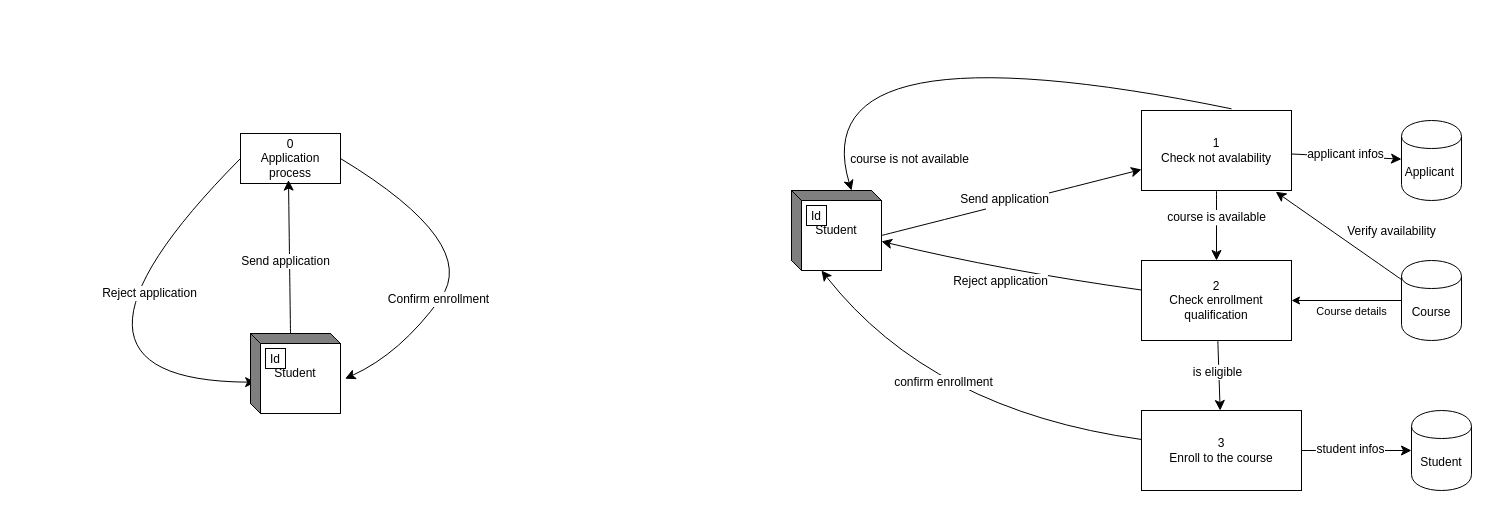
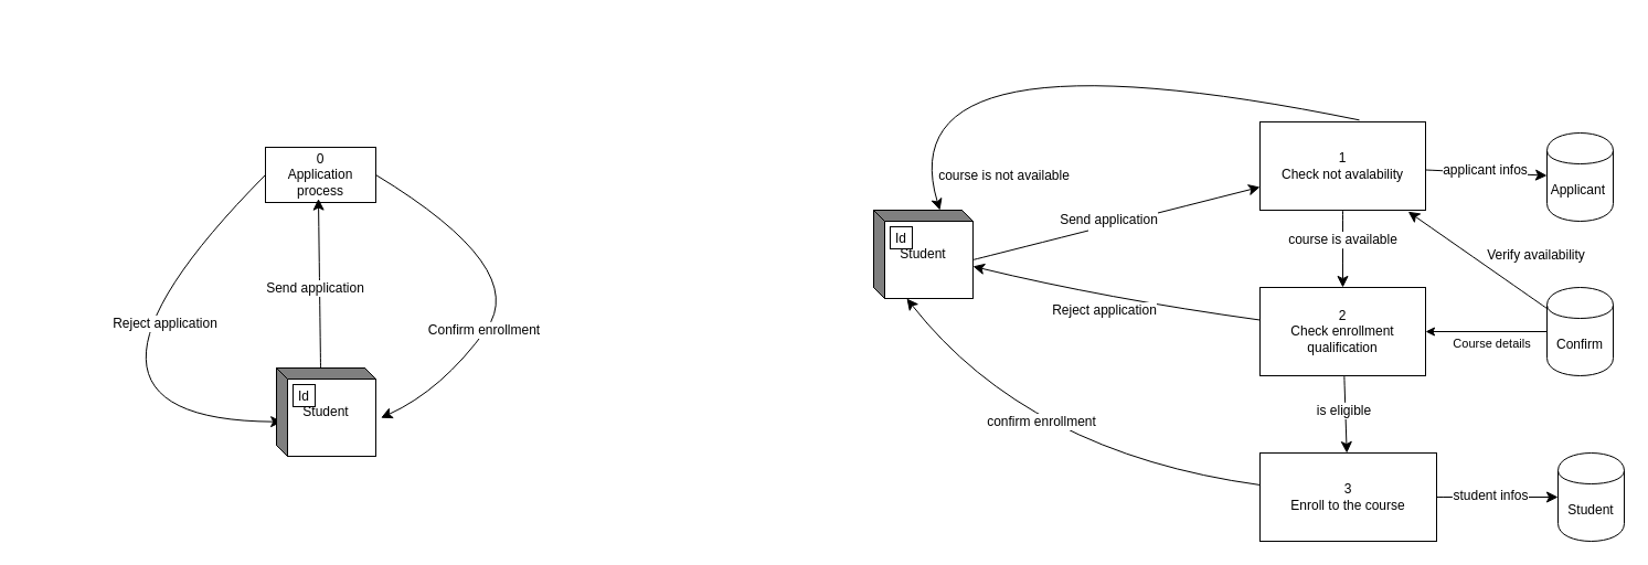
  <mxCell id="0" />
  <mxCell id="1" parent="0" />
  <mxCell id="2" value="0&lt;div&gt;Application process&lt;/div&gt;" style="html=1;dashed=0;whiteSpace=wrap;" parent="1" vertex="1"><mxGeometry x="240" y="133" width="100" height="50" as="geometry" /></mxCell>
  <mxCell id="3" value="" style="endArrow=classic;html=1;rounded=0;fontSize=12;startSize=8;endSize=8;curved=1;entryX=0.48;entryY=0.932;entryDx=0;entryDy=0;entryPerimeter=0;exitX=0;exitY=0;exitDx=40;exitDy=0;exitPerimeter=0;" parent="1" source="9" target="2" edge="1"><mxGeometry width="50" height="50" relative="1" as="geometry"><mxPoint x="268.36" y="318.93" as="sourcePoint" /><mxPoint x="130" y="123" as="targetPoint" /></mxGeometry></mxCell>
  <mxCell id="4" value="Send application" style="edgeLabel;html=1;align=center;verticalAlign=middle;resizable=0;points=[];fontSize=12;" parent="3" connectable="0" vertex="1"><mxGeometry x="-0.048" y="5" relative="1" as="geometry"><mxPoint as="offset" /></mxGeometry></mxCell>
  <mxCell id="5" style="edgeStyle=none;curved=1;rounded=0;orthogonalLoop=1;jettySize=auto;html=1;entryX=1.051;entryY=0.565;entryDx=0;entryDy=0;entryPerimeter=0;fontSize=12;startSize=8;endSize=8;exitX=1;exitY=0.5;exitDx=0;exitDy=0;" parent="1" source="2" target="9" edge="1"><mxGeometry relative="1" as="geometry"><mxPoint x="297.1" y="103.4" as="sourcePoint" /><mxPoint x="330" y="323" as="targetPoint" /><Array as="points"><mxPoint x="480" y="243" /><mxPoint x="400" y="353" /></Array></mxGeometry></mxCell>
  <mxCell id="6" value="Confirm enrollment" style="edgeLabel;html=1;align=center;verticalAlign=middle;resizable=0;points=[];fontSize=12;" parent="5" connectable="0" vertex="1"><mxGeometry x="0.299" y="-2" relative="1" as="geometry"><mxPoint as="offset" /></mxGeometry></mxCell>
  <mxCell id="7" style="edgeStyle=none;curved=1;rounded=0;orthogonalLoop=1;jettySize=auto;html=1;entryX=0.057;entryY=0.609;entryDx=0;entryDy=0;entryPerimeter=0;fontSize=12;startSize=8;endSize=8;exitX=0;exitY=0.5;exitDx=0;exitDy=0;" parent="1" source="2" target="9" edge="1"><mxGeometry relative="1" as="geometry"><mxPoint x="247.64" y="429.9" as="targetPoint" /><Array as="points"><mxPoint x="20" y="380" /></Array></mxGeometry></mxCell>
  <mxCell id="8" value="Reject application" style="edgeLabel;html=1;align=center;verticalAlign=middle;resizable=0;points=[];fontSize=12;" parent="7" connectable="0" vertex="1"><mxGeometry x="-0.311" relative="1" as="geometry"><mxPoint x="42" as="offset" /></mxGeometry></mxCell>
  <mxCell id="9" value="Student" style="html=1;dashed=0;whiteSpace=wrap;shape=mxgraph.dfd.externalEntity" parent="1" vertex="1"><mxGeometry x="250" y="333" width="90" height="80" as="geometry" /></mxCell>
  <mxCell id="10" value="Id" style="autosize=1;part=1;resizable=0;strokeColor=inherit;fillColor=inherit;gradientColor=inherit;" parent="9" vertex="1"><mxGeometry width="20" height="20" relative="1" as="geometry"><mxPoint x="15" y="15" as="offset" /></mxGeometry></mxCell>
  <mxCell id="11" value="Student" style="html=1;dashed=0;whiteSpace=wrap;shape=mxgraph.dfd.externalEntity" parent="1" vertex="1"><mxGeometry x="791" y="190" width="90" height="80" as="geometry" /></mxCell>
  <mxCell id="12" value="Id" style="autosize=1;part=1;resizable=0;strokeColor=inherit;fillColor=inherit;gradientColor=inherit;" parent="11" vertex="1"><mxGeometry width="20" height="20" relative="1" as="geometry"><mxPoint x="15" y="15" as="offset" /></mxGeometry></mxCell>
  <mxCell id="13" style="edgeStyle=none;curved=1;rounded=0;orthogonalLoop=1;jettySize=auto;html=1;fontSize=12;startSize=8;endSize=8;" parent="1" source="17" target="23" edge="1"><mxGeometry relative="1" as="geometry" /></mxCell>
  <mxCell id="14" value="course is available" style="edgeLabel;html=1;align=center;verticalAlign=middle;resizable=0;points=[];fontSize=12;" parent="13" connectable="0" vertex="1"><mxGeometry x="-0.268" y="-1" relative="1" as="geometry"><mxPoint as="offset" /></mxGeometry></mxCell>
  <mxCell id="15" style="edgeStyle=none;curved=1;rounded=0;orthogonalLoop=1;jettySize=auto;html=1;fontSize=12;startSize=8;endSize=8;" parent="1" source="17" target="33" edge="1"><mxGeometry relative="1" as="geometry"><mxPoint x="1371" y="150" as="targetPoint" /></mxGeometry></mxCell>
  <mxCell id="16" value="applicant infos" style="edgeLabel;html=1;align=center;verticalAlign=middle;resizable=0;points=[];fontSize=12;" parent="15" connectable="0" vertex="1"><mxGeometry x="-0.044" y="2" relative="1" as="geometry"><mxPoint as="offset" /></mxGeometry></mxCell>
  <mxCell id="17" value="1&lt;div&gt;Check not avalability&lt;/div&gt;" style="html=1;dashed=0;whiteSpace=wrap;" parent="1" vertex="1"><mxGeometry x="1141" y="110" width="150" height="80" as="geometry" /></mxCell>
  <mxCell id="18" value="" style="endArrow=classic;html=1;rounded=0;fontSize=12;startSize=8;endSize=8;curved=1;exitX=0;exitY=0;exitDx=90;exitDy=45;exitPerimeter=0;" parent="1" source="11" target="17" edge="1"><mxGeometry width="50" height="50" relative="1" as="geometry"><mxPoint x="1020" y="313" as="sourcePoint" /><mxPoint x="1008" y="160" as="targetPoint" /></mxGeometry></mxCell>
  <mxCell id="19" value="Text" style="edgeLabel;html=1;align=center;verticalAlign=middle;resizable=0;points=[];fontSize=12;" parent="18" connectable="0" vertex="1"><mxGeometry x="-0.112" y="3" relative="1" as="geometry"><mxPoint as="offset" /></mxGeometry></mxCell>
  <mxCell id="20" value="Send application" style="edgeLabel;html=1;align=center;verticalAlign=middle;resizable=0;points=[];fontSize=12;" parent="18" connectable="0" vertex="1"><mxGeometry x="-0.048" y="5" relative="1" as="geometry"><mxPoint as="offset" /></mxGeometry></mxCell>
  <mxCell id="21" style="edgeStyle=none;curved=1;rounded=0;orthogonalLoop=1;jettySize=auto;html=1;fontSize=12;startSize=8;endSize=8;" parent="1" source="23" target="30" edge="1"><mxGeometry relative="1" as="geometry" /></mxCell>
  <mxCell id="22" value="is eligible" style="edgeLabel;html=1;align=center;verticalAlign=middle;resizable=0;points=[];fontSize=12;" parent="21" connectable="0" vertex="1"><mxGeometry x="-0.111" y="-2" relative="1" as="geometry"><mxPoint as="offset" /></mxGeometry></mxCell>
  <mxCell id="23" value="2&lt;div&gt;Check enrollment qualification&lt;/div&gt;" style="html=1;dashed=0;whiteSpace=wrap;" parent="1" vertex="1"><mxGeometry x="1141" y="260" width="150" height="80" as="geometry" /></mxCell>
  <mxCell id="24" style="edgeStyle=none;curved=1;rounded=0;orthogonalLoop=1;jettySize=auto;html=1;entryX=0;entryY=0;entryDx=60;entryDy=0;entryPerimeter=0;fontSize=12;startSize=8;endSize=8;exitX=0.6;exitY=-0.021;exitDx=0;exitDy=0;exitPerimeter=0;" parent="1" source="17" target="11" edge="1"><mxGeometry relative="1" as="geometry"><Array as="points"><mxPoint x="800" y="20" /></Array></mxGeometry></mxCell>
  <mxCell id="25" value="course is not available" style="edgeLabel;html=1;align=center;verticalAlign=middle;resizable=0;points=[];fontSize=12;" parent="24" connectable="0" vertex="1"><mxGeometry x="-0.182" y="31" relative="1" as="geometry"><mxPoint x="-68" y="71" as="offset" /></mxGeometry></mxCell>
  <mxCell id="26" style="edgeStyle=none;curved=1;rounded=0;orthogonalLoop=1;jettySize=auto;html=1;fontSize=12;startSize=8;endSize=8;" parent="1" source="23" target="11" edge="1"><mxGeometry relative="1" as="geometry"><Array as="points"><mxPoint x="1001" y="270" /></Array></mxGeometry></mxCell>
  <mxCell id="27" value="Reject application" style="edgeLabel;html=1;align=center;verticalAlign=middle;resizable=0;points=[];fontSize=12;" parent="26" connectable="0" vertex="1"><mxGeometry x="0.107" y="-15" relative="1" as="geometry"><mxPoint y="26" as="offset" /></mxGeometry></mxCell>
  <mxCell id="28" value="" style="edgeStyle=none;curved=1;rounded=0;orthogonalLoop=1;jettySize=auto;html=1;fontSize=12;startSize=8;endSize=8;" parent="1" source="30" target="34" edge="1"><mxGeometry relative="1" as="geometry" /></mxCell>
  <mxCell id="29" value="student infos" style="edgeLabel;html=1;align=center;verticalAlign=middle;resizable=0;points=[];fontSize=12;" parent="28" connectable="0" vertex="1"><mxGeometry x="-0.131" y="2" relative="1" as="geometry"><mxPoint as="offset" /></mxGeometry></mxCell>
  <mxCell id="30" value="3&lt;div&gt;Enroll to the course&lt;/div&gt;" style="html=1;dashed=0;whiteSpace=wrap;" parent="1" vertex="1"><mxGeometry x="1141" y="410" width="160" height="80" as="geometry" /></mxCell>
  <mxCell id="31" style="edgeStyle=none;curved=1;rounded=0;orthogonalLoop=1;jettySize=auto;html=1;entryX=0;entryY=0;entryDx=30;entryDy=80;entryPerimeter=0;fontSize=12;startSize=8;endSize=8;" parent="1" source="30" target="11" edge="1"><mxGeometry relative="1" as="geometry"><Array as="points"><mxPoint x="931" y="410" /></Array></mxGeometry></mxCell>
  <mxCell id="32" value="confirm enrollment" style="edgeLabel;html=1;align=center;verticalAlign=middle;resizable=0;points=[];fontSize=12;" parent="31" connectable="0" vertex="1"><mxGeometry x="0.165" y="-27" relative="1" as="geometry"><mxPoint as="offset" /></mxGeometry></mxCell>
  <mxCell id="33" value="Applicant&amp;nbsp;" style="shape=cylinder;whiteSpace=wrap;html=1;boundedLbl=1;backgroundOutline=1;" parent="1" vertex="1"><mxGeometry x="1401" y="120" width="60" height="80" as="geometry" /></mxCell>
  <mxCell id="34" value="Student" style="shape=cylinder;whiteSpace=wrap;html=1;boundedLbl=1;backgroundOutline=1;" parent="1" vertex="1"><mxGeometry x="1411" y="410" width="60" height="80" as="geometry" /></mxCell>
- <mxCell id="35" value="Course" style="shape=cylinder;whiteSpace=wrap;html=1;boundedLbl=1;backgroundOutline=1;" parent="1" vertex="1"><mxGeometry x="1401" y="260" width="60" height="80" as="geometry" /></mxCell>
+ <mxCell id="35" value="Confirm" style="shape=cylinder;whiteSpace=wrap;html=1;boundedLbl=1;backgroundOutline=1;" parent="1" vertex="1"><mxGeometry x="1401" y="260" width="60" height="80" as="geometry" /></mxCell>
  <mxCell id="36" style="edgeStyle=none;curved=1;rounded=0;orthogonalLoop=1;jettySize=auto;html=1;entryX=0.895;entryY=1.016;entryDx=0;entryDy=0;entryPerimeter=0;fontSize=12;startSize=8;endSize=8;" parent="1" source="35" target="17" edge="1"><mxGeometry relative="1" as="geometry" /></mxCell>
  <mxCell id="37" value="Verify availability" style="edgeLabel;html=1;align=center;verticalAlign=middle;resizable=0;points=[];fontSize=12;" parent="36" connectable="0" vertex="1"><mxGeometry x="0.012" relative="1" as="geometry"><mxPoint x="53" y="-4" as="offset" /></mxGeometry></mxCell>
  <mxCell id="38" value="" style="endArrow=classic;html=1;rounded=0;" edge="1" parent="1" source="35" target="23"><mxGeometry width="50" height="50" relative="1" as="geometry"><mxPoint x="1280" y="310" as="sourcePoint" /><mxPoint x="1330" y="260" as="targetPoint" /></mxGeometry></mxCell>
  <mxCell id="39" value="Course details" style="edgeLabel;html=1;align=center;verticalAlign=middle;resizable=0;points=[];" vertex="1" connectable="0" parent="38"><mxGeometry x="0.291" relative="1" as="geometry"><mxPoint x="20" y="10" as="offset" /></mxGeometry></mxCell>
